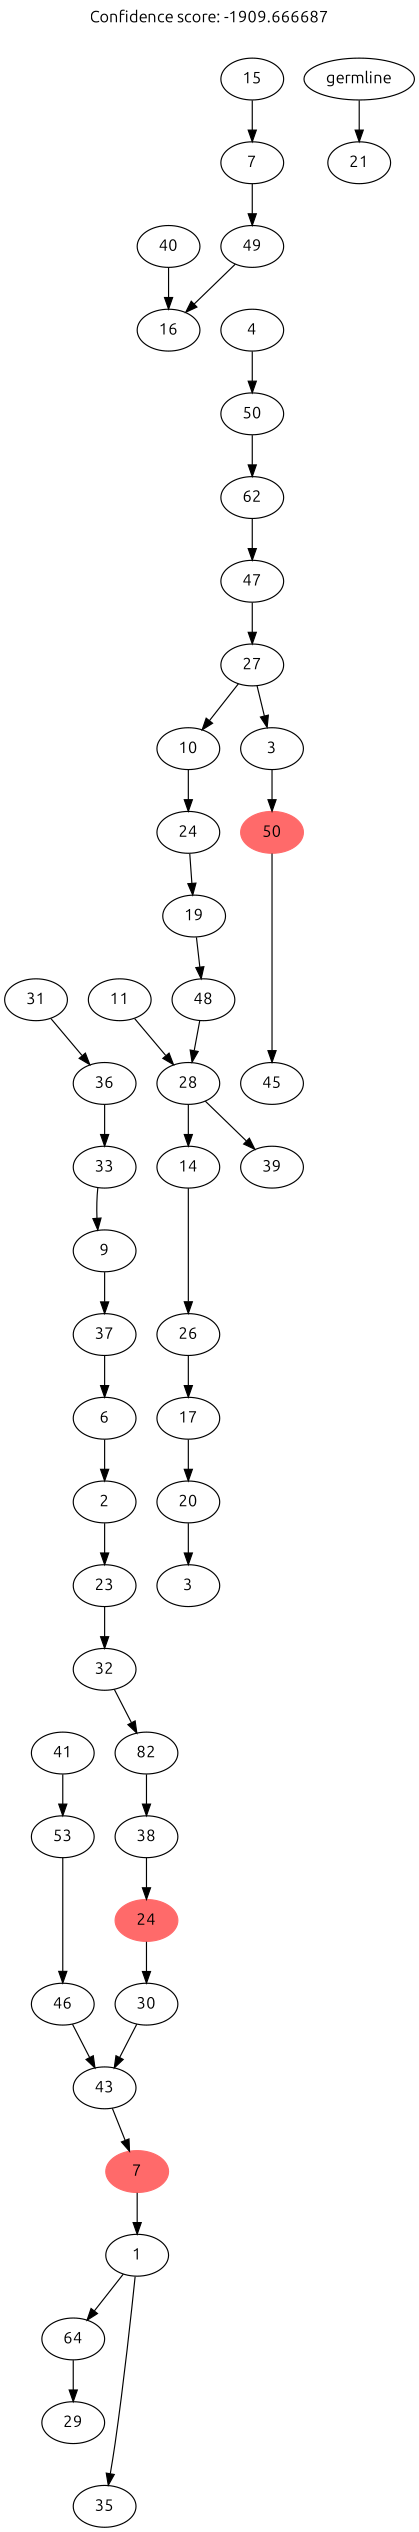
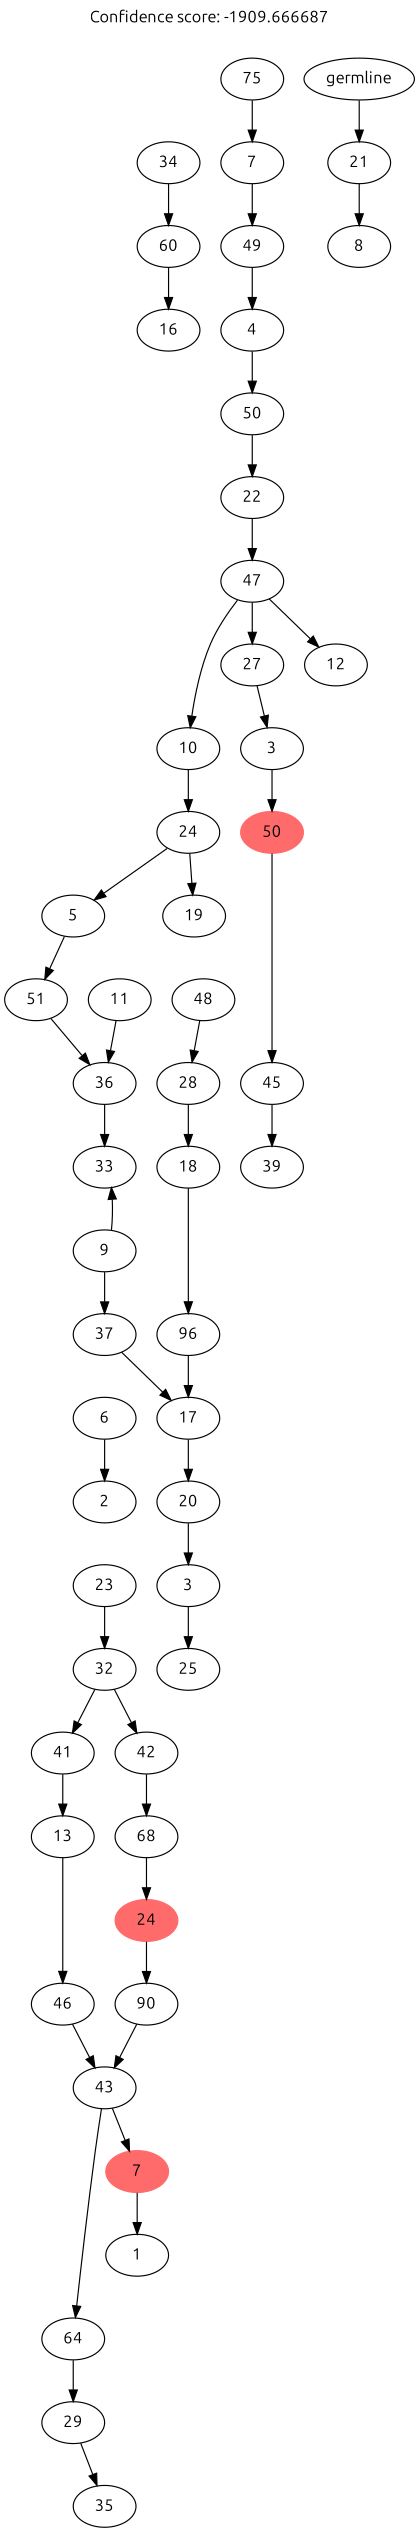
  digraph {
    fontname=Ubuntu
    label="Confidence score: -1909.666687"
    labelloc=t
    node [fontname=Ubuntu]
    edge [fontname=Ubuntu]
    n1 [label=3]
+   n2 [label=25]
    n3 [label=20]
    n4 [label=17]
-   n5 [label=26]
-   n6 [label=14]
+   n5 [label=96]
+   n6 [label=18]
    n7 [label=28]
    n8 [label=48]
    n9 [label=19]
-   n10 [label=40]
+   n10 [label=60]
    n11 [label=16]
+   n12 [label=34]
    n13 [label=46]
    n14 [label=43]
-   n15 [label=53]
+   n15 [label=13]
    n16 [label=41]
    n17 [label=29]
    n18 [label=35]
    n19 [label=64]
    n20 [label=1]
    n21 [color=indianred1 label=7 style=filled]
-   n22 [label=30]
+   n22 [label=90]
    n23 [color=indianred1 label=24 style=filled]
-   n24 [label=38]
-   n25 [label=82]
+   n24 [label=68]
+   n25 [label=42]
    n26 [label=32]
    n27 [label=23]
    n28 [label=2]
    n29 [label=6]
    n30 [label=37]
    n31 [label=9]
    n32 [label=33]
    n33 [label=36]
    n34 [label=11]
-   n35 [label=31]
+   n35 [label=51]
+   n36 [label=5]
    n37 [label=24]
    n38 [label=10]
    n39 [label=45]
    n40 [label=39]
    n41 [color=indianred1 label=50 style=filled]
    n42 [label=3]
    n43 [label=27]
    n44 [label=47]
-   n46 [label=62]
+   n45 [label=12]
+   n46 [label=22]
    n47 [label=50]
    n48 [label=4]
    n49 [label=49]
    n50 [label=7]
-   n51 [label=15]
+   n51 [label=75]
+   n52 [label=8]
    n53 [label=21]
    n54 [label=germline]
+   n1 -> n2
    n3 -> n1
    n4 -> n3
    n5 -> n4
    n6 -> n5
    n7 -> n6
    n8 -> n7
-   n9 -> n8
    n10 -> n11
+   n12 -> n10
    n13 -> n14
    n14 -> n21
    n15 -> n13
    n16 -> n15
-   n20 -> n18
+   n17 -> n18
    n19 -> n17
-   n20 -> n19
+   n14 -> n19
    n21 -> n20
    n22 -> n14
    n23 -> n22
    n24 -> n23
    n25 -> n24
+   n26 -> n16
    n26 -> n25
    n27 -> n26
-   n28 -> n27
    n29 -> n28
-   n30 -> n29
+   n30 -> n4
    n31 -> n30
-   n32 -> n31
+   n31 -> n32
    n33 -> n32
-   n34 -> n7
+   n34 -> n33
    n35 -> n33
+   n36 -> n35
    n37 -> n9
+   n37 -> n36
    n38 -> n37
-   n7 -> n40
+   n39 -> n40
    n41 -> n39
    n42 -> n41
    n43 -> n42
-   n43 -> n38
+   n44 -> n38
    n44 -> n43
+   n44 -> n45
    n46 -> n44
    n47 -> n46
    n48 -> n47
-   n49 -> n11
+   n49 -> n48
    n50 -> n49
    n51 -> n50
+   n53 -> n52
    n54 -> n53
  }
